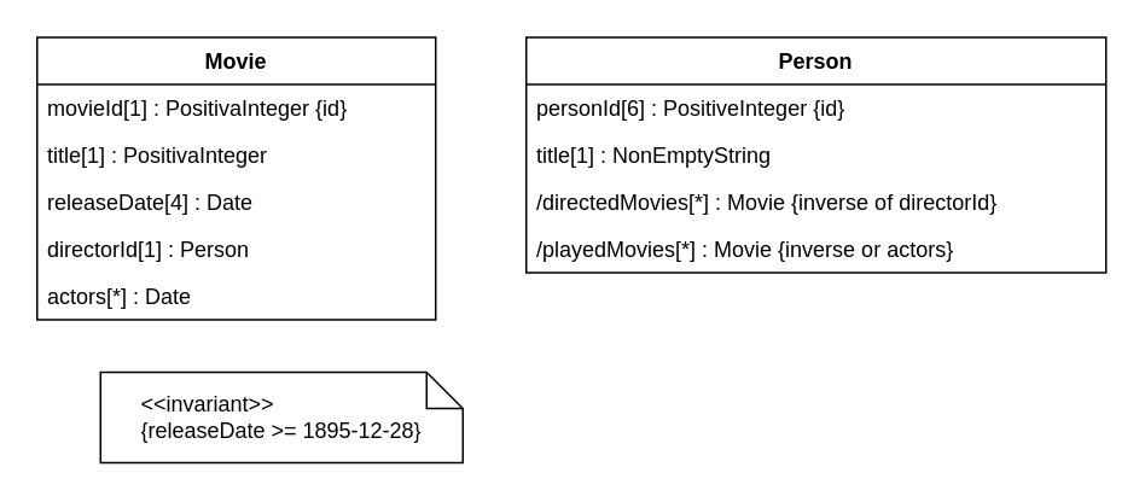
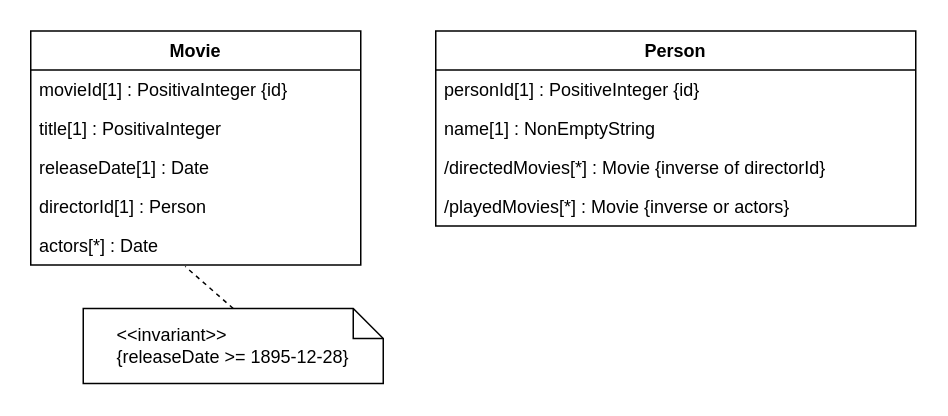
  <mxCell id="0" />
  <mxCell id="1" parent="0" />
  <mxCell id="2" value="Movie" style="swimlane;fontStyle=1;childLayout=stackLayout;horizontal=1;startSize=26;fillColor=none;horizontalStack=0;resizeParent=1;resizeParentMax=0;resizeLast=0;collapsible=1;marginBottom=0;" vertex="1" parent="1"><mxGeometry x="20" y="20" width="220" height="156" as="geometry" /></mxCell>
  <mxCell id="3" value="movieId[1] : PositivaInteger {id}" style="text;strokeColor=none;fillColor=none;align=left;verticalAlign=top;spacingLeft=4;spacingRight=4;overflow=hidden;rotatable=0;points=[[0,0.5],[1,0.5]];portConstraint=eastwest;" vertex="1" parent="2"><mxGeometry y="26" width="220" height="26" as="geometry" /></mxCell>
  <mxCell id="4" value="title[1] : PositivaInteger" style="text;strokeColor=none;fillColor=none;align=left;verticalAlign=top;spacingLeft=4;spacingRight=4;overflow=hidden;rotatable=0;points=[[0,0.5],[1,0.5]];portConstraint=eastwest;" vertex="1" parent="2"><mxGeometry y="52" width="220" height="26" as="geometry" /></mxCell>
- <mxCell id="5" value="releaseDate[4] : Date" style="text;strokeColor=none;fillColor=none;align=left;verticalAlign=top;spacingLeft=4;spacingRight=4;overflow=hidden;rotatable=0;points=[[0,0.5],[1,0.5]];portConstraint=eastwest;" vertex="1" parent="2"><mxGeometry y="78" width="220" height="26" as="geometry" /></mxCell>
+ <mxCell id="5" value="releaseDate[1] : Date" style="text;strokeColor=none;fillColor=none;align=left;verticalAlign=top;spacingLeft=4;spacingRight=4;overflow=hidden;rotatable=0;points=[[0,0.5],[1,0.5]];portConstraint=eastwest;" vertex="1" parent="2"><mxGeometry y="78" width="220" height="26" as="geometry" /></mxCell>
  <mxCell id="6" value="directorId[1] : Person" style="text;strokeColor=none;fillColor=none;align=left;verticalAlign=top;spacingLeft=4;spacingRight=4;overflow=hidden;rotatable=0;points=[[0,0.5],[1,0.5]];portConstraint=eastwest;" vertex="1" parent="2"><mxGeometry y="104" width="220" height="26" as="geometry" /></mxCell>
  <mxCell id="7" value="actors[*] : Date" style="text;strokeColor=none;fillColor=none;align=left;verticalAlign=top;spacingLeft=4;spacingRight=4;overflow=hidden;rotatable=0;points=[[0,0.5],[1,0.5]];portConstraint=eastwest;" vertex="1" parent="2"><mxGeometry y="130" width="220" height="26" as="geometry" /></mxCell>
  <mxCell id="8" value="Person" style="swimlane;fontStyle=1;childLayout=stackLayout;horizontal=1;startSize=26;fillColor=none;horizontalStack=0;resizeParent=1;resizeParentMax=0;resizeLast=0;collapsible=1;marginBottom=0;" vertex="1" parent="1"><mxGeometry x="290" y="20" width="320" height="130" as="geometry" /></mxCell>
- <mxCell id="9" value="personId[6] : PositiveInteger {id}" style="text;strokeColor=none;fillColor=none;align=left;verticalAlign=top;spacingLeft=4;spacingRight=4;overflow=hidden;rotatable=0;points=[[0,0.5],[1,0.5]];portConstraint=eastwest;" vertex="1" parent="8"><mxGeometry y="26" width="320" height="26" as="geometry" /></mxCell>
- <mxCell id="10" value="title[1] : NonEmptyString" style="text;strokeColor=none;fillColor=none;align=left;verticalAlign=top;spacingLeft=4;spacingRight=4;overflow=hidden;rotatable=0;points=[[0,0.5],[1,0.5]];portConstraint=eastwest;" vertex="1" parent="8"><mxGeometry y="52" width="320" height="26" as="geometry" /></mxCell>
+ <mxCell id="9" value="personId[1] : PositiveInteger {id}" style="text;strokeColor=none;fillColor=none;align=left;verticalAlign=top;spacingLeft=4;spacingRight=4;overflow=hidden;rotatable=0;points=[[0,0.5],[1,0.5]];portConstraint=eastwest;" vertex="1" parent="8"><mxGeometry y="26" width="320" height="26" as="geometry" /></mxCell>
+ <mxCell id="10" value="name[1] : NonEmptyString" style="text;strokeColor=none;fillColor=none;align=left;verticalAlign=top;spacingLeft=4;spacingRight=4;overflow=hidden;rotatable=0;points=[[0,0.5],[1,0.5]];portConstraint=eastwest;" vertex="1" parent="8"><mxGeometry y="52" width="320" height="26" as="geometry" /></mxCell>
  <mxCell id="11" value="/directedMovies[*] : Movie {inverse of directorId}" style="text;strokeColor=none;fillColor=none;align=left;verticalAlign=top;spacingLeft=4;spacingRight=4;overflow=hidden;rotatable=0;points=[[0,0.5],[1,0.5]];portConstraint=eastwest;" vertex="1" parent="8"><mxGeometry y="78" width="320" height="26" as="geometry" /></mxCell>
  <mxCell id="12" value="/playedMovies[*] : Movie {inverse or actors}" style="text;strokeColor=none;fillColor=none;align=left;verticalAlign=top;spacingLeft=4;spacingRight=4;overflow=hidden;rotatable=0;points=[[0,0.5],[1,0.5]];portConstraint=eastwest;" vertex="1" parent="8"><mxGeometry y="104" width="320" height="26" as="geometry" /></mxCell>
+ <mxCell id="13" value="" style="endArrow=none;dashed=1;html=1;entryX=0.468;entryY=1.038;entryDx=0;entryDy=0;entryPerimeter=0;exitX=0.5;exitY=0;exitDx=0;exitDy=0;exitPerimeter=0;" edge="1" parent="1" source="14" target="7"><mxGeometry width="50" height="50" relative="1" as="geometry"><mxPoint x="145" y="230" as="sourcePoint" /><mxPoint x="330" y="280" as="targetPoint" /></mxGeometry></mxCell>
  <mxCell id="14" value="&lt;div align=&quot;left&quot;&gt;&amp;lt;&amp;lt;invariant&amp;gt;&amp;gt;&lt;/div&gt;&lt;div align=&quot;left&quot;&gt;{releaseDate &amp;gt;= 1895-12-28}&lt;br&gt;&lt;/div&gt;" style="shape=note;size=20;whiteSpace=wrap;html=1;" vertex="1" parent="1"><mxGeometry x="55" y="205" width="200" height="50" as="geometry" /></mxCell>
